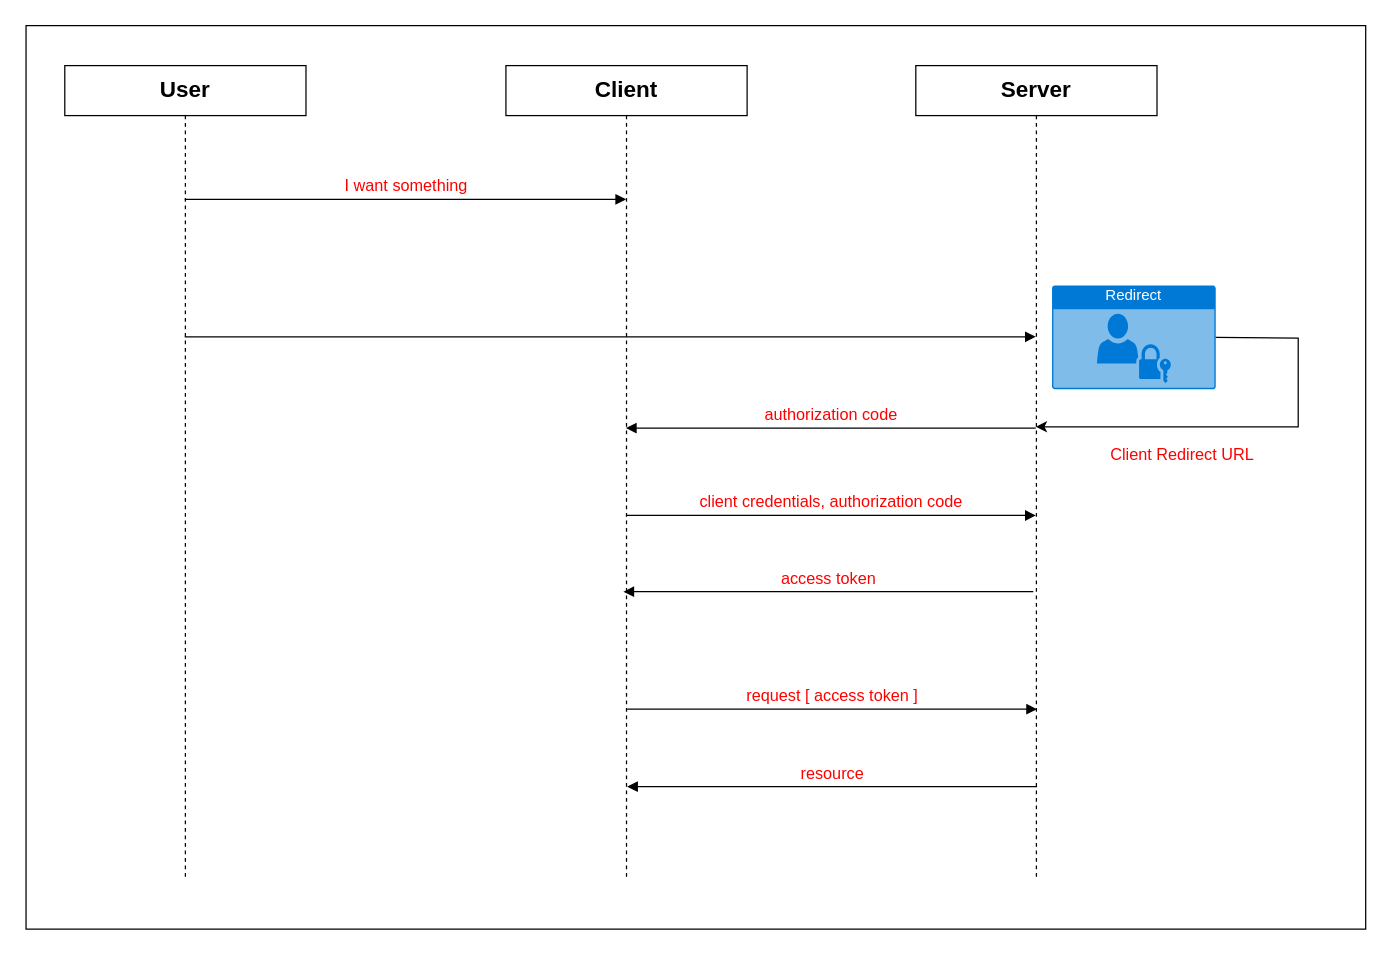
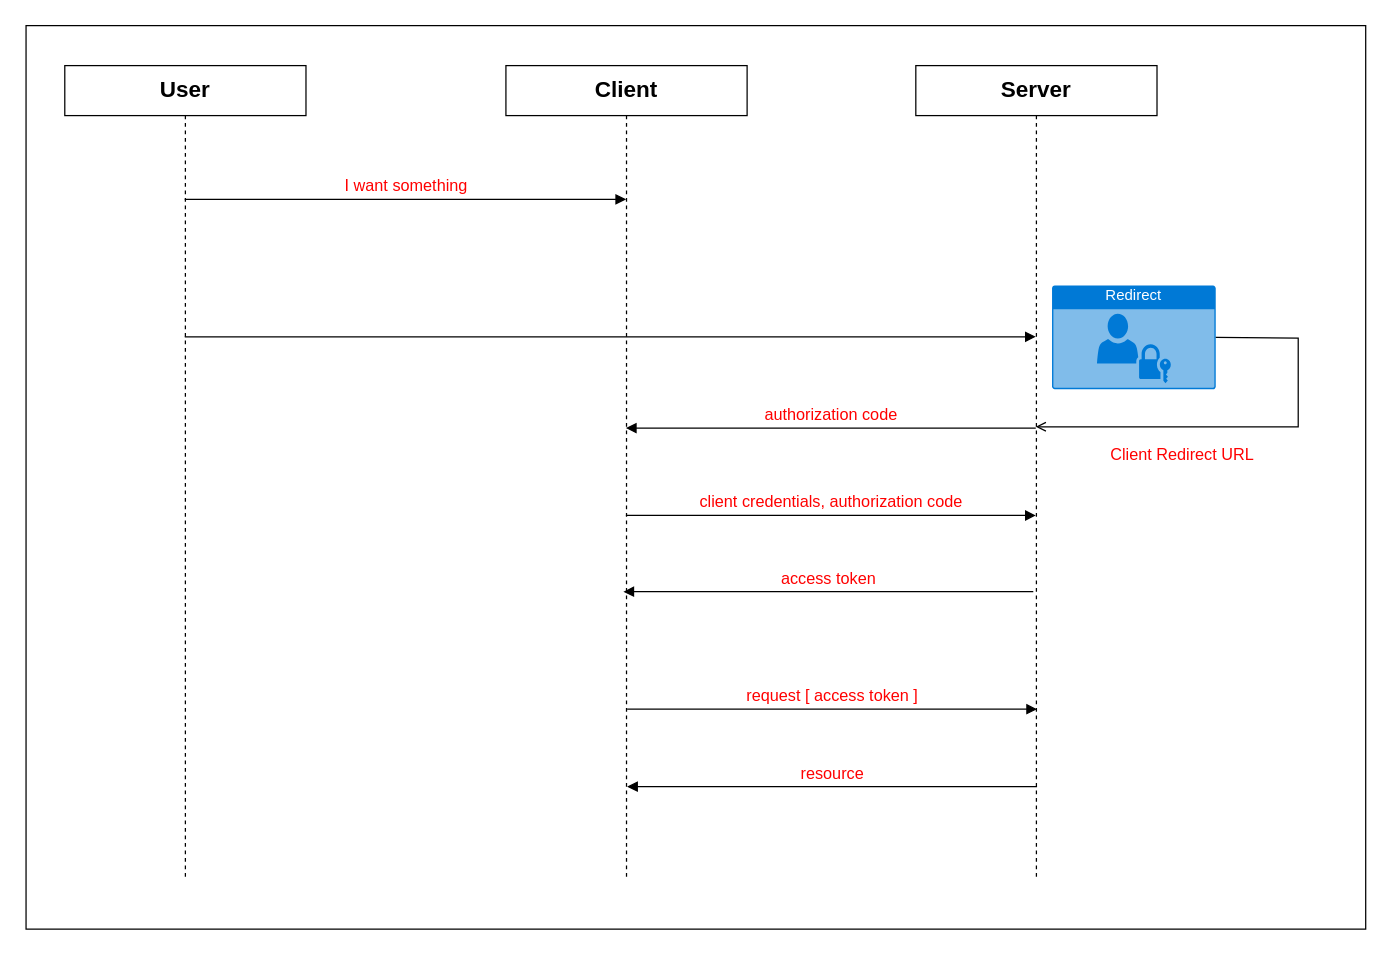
  <mxCell id="0" />
  <mxCell id="1" parent="0" />
  <mxCell id="2" value="" style="rounded=0;whiteSpace=wrap;html=1;" vertex="1" parent="1"><mxGeometry x="20" y="20" width="1072" height="723" as="geometry" /></mxCell>
  <mxCell id="3" value="&lt;font style=&quot;font-size: 18px;&quot;&gt;&lt;b&gt;User&lt;/b&gt;&lt;/font&gt;" style="shape=umlLifeline;perimeter=lifelinePerimeter;whiteSpace=wrap;html=1;container=1;dropTarget=0;collapsible=0;recursiveResize=0;outlineConnect=0;portConstraint=eastwest;newEdgeStyle={&quot;curved&quot;:0,&quot;rounded&quot;:0};" parent="1" vertex="1"><mxGeometry x="51" y="52" width="193" height="651" as="geometry" /></mxCell>
  <mxCell id="4" value="&lt;font style=&quot;font-size: 18px;&quot;&gt;&lt;b&gt;Client&lt;/b&gt;&lt;/font&gt;" style="shape=umlLifeline;perimeter=lifelinePerimeter;whiteSpace=wrap;html=1;container=1;dropTarget=0;collapsible=0;recursiveResize=0;outlineConnect=0;portConstraint=eastwest;newEdgeStyle={&quot;curved&quot;:0,&quot;rounded&quot;:0};" parent="1" vertex="1"><mxGeometry x="404" y="52" width="193" height="651" as="geometry" /></mxCell>
  <mxCell id="5" value="&lt;font style=&quot;font-size: 18px;&quot;&gt;&lt;b&gt;Server&lt;/b&gt;&lt;/font&gt;" style="shape=umlLifeline;perimeter=lifelinePerimeter;whiteSpace=wrap;html=1;container=1;dropTarget=0;collapsible=0;recursiveResize=0;outlineConnect=0;portConstraint=eastwest;newEdgeStyle={&quot;curved&quot;:0,&quot;rounded&quot;:0};" parent="1" vertex="1"><mxGeometry x="732" y="52" width="193" height="651" as="geometry" /></mxCell>
  <mxCell id="6" value="&lt;font color=&quot;#ff0000&quot; style=&quot;font-size: 13px;&quot;&gt;I want something&lt;/font&gt;" style="html=1;verticalAlign=bottom;endArrow=block;curved=0;rounded=0;" parent="1" edge="1"><mxGeometry width="80" relative="1" as="geometry"><mxPoint x="147.004" y="159" as="sourcePoint" /><mxPoint x="500.18" y="159" as="targetPoint" /></mxGeometry></mxCell>
  <mxCell id="7" value="" style="html=1;verticalAlign=bottom;endArrow=block;curved=0;rounded=0;" parent="1" source="3" target="5" edge="1"><mxGeometry width="80" relative="1" as="geometry"><mxPoint x="420" y="389" as="sourcePoint" /><mxPoint x="500" y="389" as="targetPoint" /><Array as="points"><mxPoint x="492" y="269" /></Array></mxGeometry></mxCell>
  <mxCell id="8" value="Redirect" style="html=1;whiteSpace=wrap;strokeColor=none;fillColor=#0079D6;labelPosition=center;verticalLabelPosition=middle;verticalAlign=top;align=center;fontSize=12;outlineConnect=0;spacingTop=-6;fontColor=#FFFFFF;sketch=0;shape=mxgraph.sitemap.login;" parent="1" vertex="1"><mxGeometry x="841" y="228" width="131" height="83" as="geometry" /></mxCell>
- <mxCell id="9" value="" style="edgeStyle=none;orthogonalLoop=1;jettySize=auto;html=1;rounded=0;exitX=1;exitY=0.5;exitDx=0;exitDy=0;exitPerimeter=0;" parent="1" source="8" target="5" edge="1"><mxGeometry width="80" relative="1" as="geometry"><mxPoint x="1054" y="281" as="sourcePoint" /><mxPoint x="1054" y="350" as="targetPoint" /><Array as="points"><mxPoint x="1038" y="270" /><mxPoint x="1038" y="341" /><mxPoint x="906" y="341" /></Array></mxGeometry></mxCell>
+ <mxCell id="9" value="" style="edgeStyle=none;orthogonalLoop=1;jettySize=auto;html=1;rounded=0;exitX=1;exitY=0.5;exitDx=0;exitDy=0;exitPerimeter=0;endArrow=open;" parent="1" source="8" target="5" edge="1"><mxGeometry width="80" relative="1" as="geometry"><mxPoint x="1054" y="281" as="sourcePoint" /><mxPoint x="1054" y="350" as="targetPoint" /><Array as="points"><mxPoint x="1038" y="270" /><mxPoint x="1038" y="341" /><mxPoint x="906" y="341" /></Array></mxGeometry></mxCell>
  <mxCell id="10" value="&lt;span style=&quot;font-size: 13px;&quot;&gt;&lt;font color=&quot;#ff0000&quot;&gt;authorization code&lt;/font&gt;&lt;/span&gt;" style="html=1;verticalAlign=bottom;endArrow=block;curved=0;rounded=0;" parent="1" source="5" target="4" edge="1"><mxGeometry width="80" relative="1" as="geometry"><mxPoint x="614" y="389" as="sourcePoint" /><mxPoint x="694" y="389" as="targetPoint" /><Array as="points"><mxPoint x="661" y="342" /></Array></mxGeometry></mxCell>
  <mxCell id="11" value="&lt;span style=&quot;font-size: 13px;&quot;&gt;&lt;font color=&quot;#ff0000&quot;&gt;client credentials, authorization code&lt;/font&gt;&lt;/span&gt;" style="html=1;verticalAlign=bottom;endArrow=block;curved=0;rounded=0;" parent="1" source="4" target="5" edge="1"><mxGeometry width="80" relative="1" as="geometry"><mxPoint x="852" y="412" as="sourcePoint" /><mxPoint x="524" y="412" as="targetPoint" /><Array as="points"><mxPoint x="685" y="412" /></Array></mxGeometry></mxCell>
  <mxCell id="12" value="&lt;span style=&quot;font-size: 13px;&quot;&gt;&lt;font color=&quot;#ff0000&quot;&gt;access token&lt;/font&gt;&lt;/span&gt;" style="html=1;verticalAlign=bottom;endArrow=block;curved=0;rounded=0;" parent="1" edge="1"><mxGeometry width="80" relative="1" as="geometry"><mxPoint x="826" y="473" as="sourcePoint" /><mxPoint x="498" y="473" as="targetPoint" /><Array as="points"><mxPoint x="659" y="473" /></Array></mxGeometry></mxCell>
  <mxCell id="13" value="&lt;span style=&quot;font-size: 13px;&quot;&gt;&lt;font color=&quot;#ff0000&quot;&gt;request [ access token ]&lt;/font&gt;&lt;/span&gt;" style="html=1;verticalAlign=bottom;endArrow=block;curved=0;rounded=0;" parent="1" edge="1"><mxGeometry width="80" relative="1" as="geometry"><mxPoint x="501" y="567" as="sourcePoint" /><mxPoint x="829" y="567" as="targetPoint" /><Array as="points"><mxPoint x="686" y="567" /></Array></mxGeometry></mxCell>
  <mxCell id="14" value="&lt;span style=&quot;font-size: 13px;&quot;&gt;&lt;font color=&quot;#ff0000&quot;&gt;resource&lt;/font&gt;&lt;/span&gt;" style="html=1;verticalAlign=bottom;endArrow=block;curved=0;rounded=0;" parent="1" edge="1"><mxGeometry width="80" relative="1" as="geometry"><mxPoint x="829" y="629" as="sourcePoint" /><mxPoint x="501" y="629" as="targetPoint" /><Array as="points"><mxPoint x="662" y="629" /></Array></mxGeometry></mxCell>
  <mxCell id="15" value="&lt;font color=&quot;#ff0000&quot; style=&quot;font-size: 13px;&quot;&gt;Client Redirect URL&lt;/font&gt;" style="text;strokeColor=none;align=center;fillColor=none;html=1;verticalAlign=middle;whiteSpace=wrap;rounded=0;" parent="1" vertex="1"><mxGeometry x="883" y="348" width="125" height="30" as="geometry" /></mxCell>
